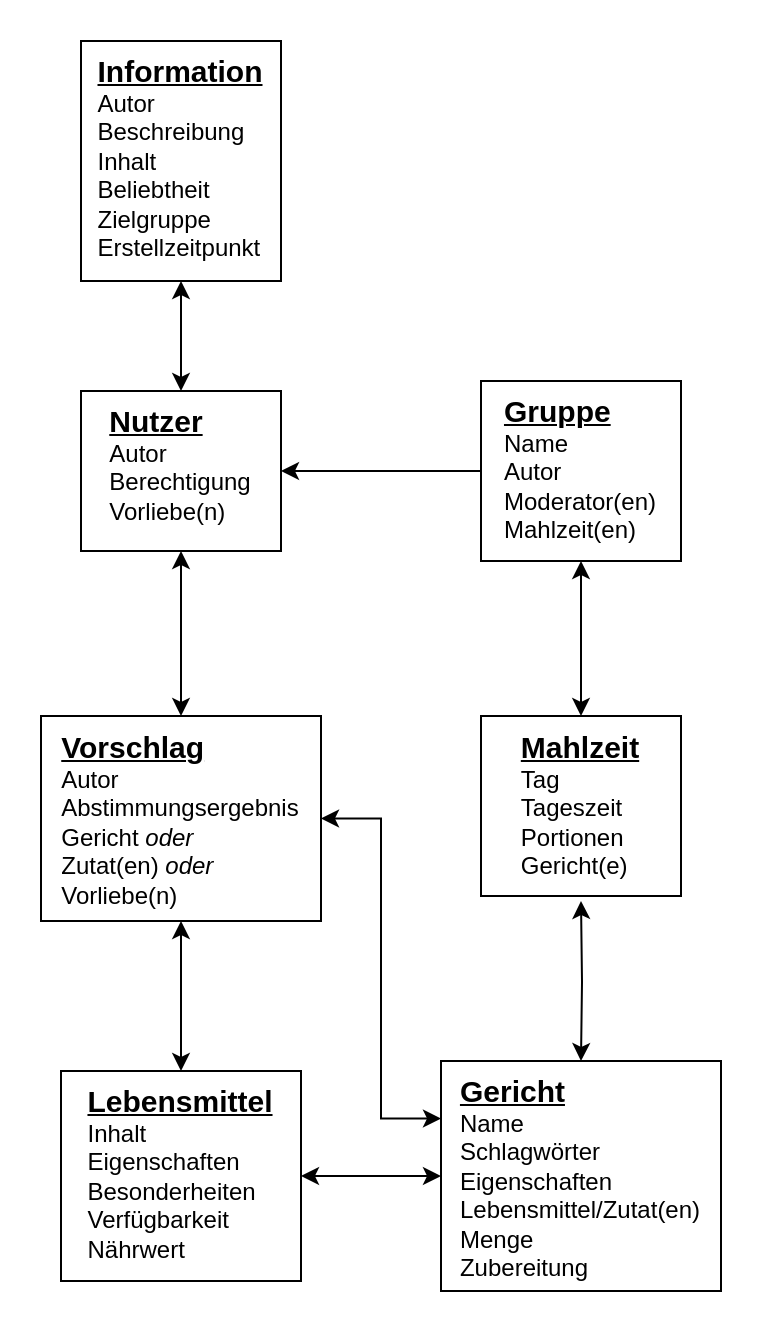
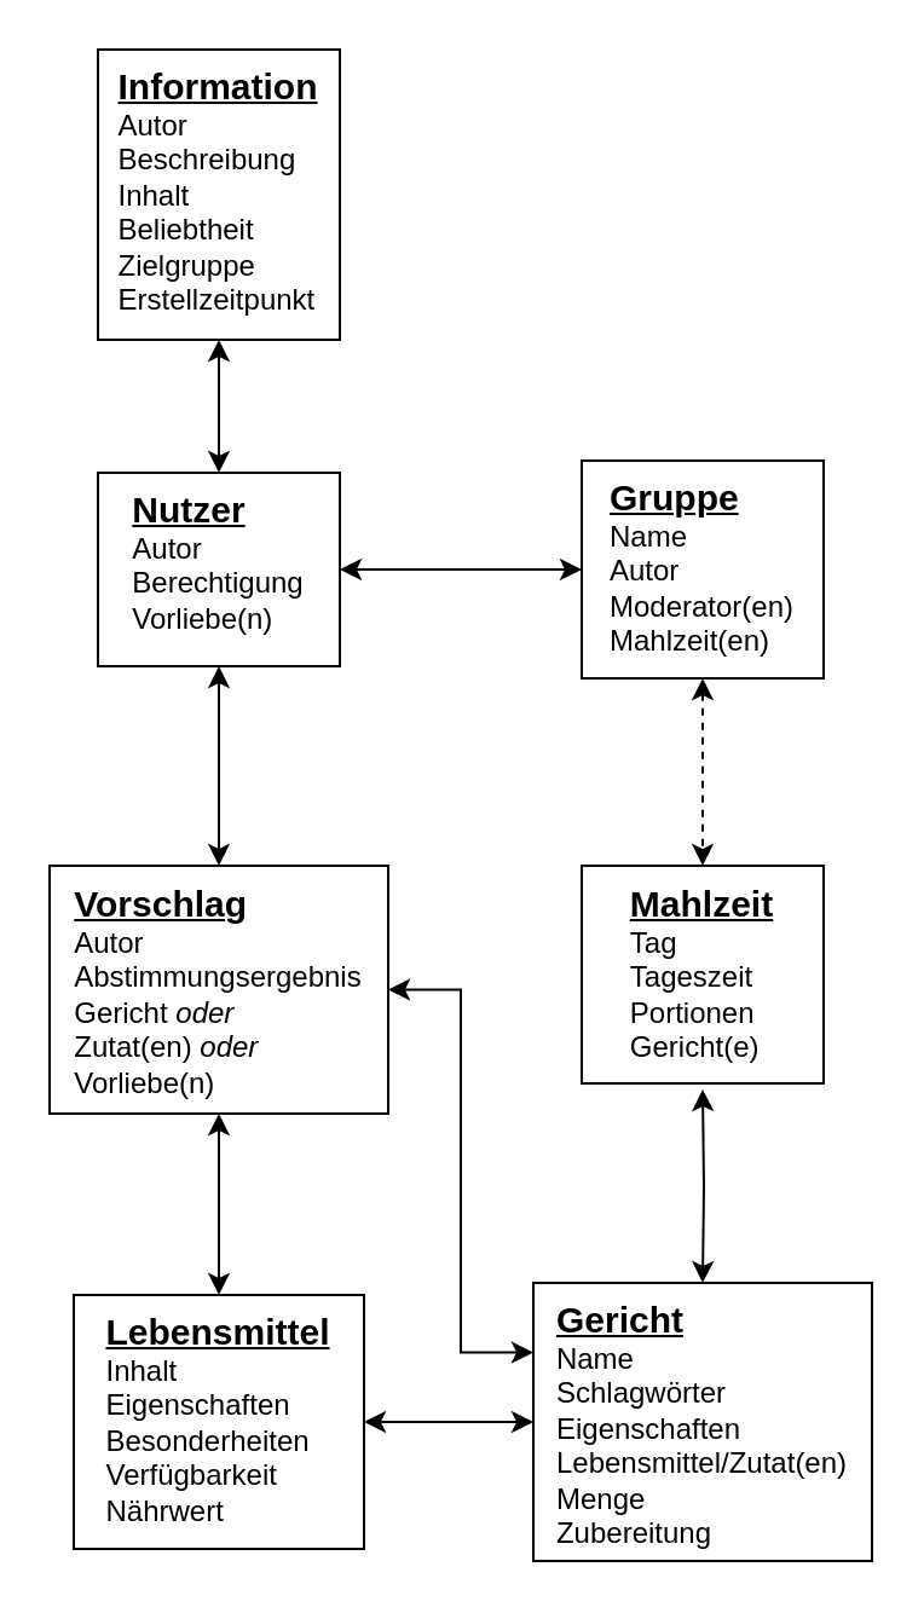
  <mxCell id="0" />
  <mxCell id="1" parent="0" />
- <mxCell id="2" value="" style="edgeStyle=orthogonalEdgeStyle;rounded=0;orthogonalLoop=1;jettySize=auto;html=1;startArrow=classic;startFill=1;endArrow=none;" edge="1" parent="1" source="4" target="6"><mxGeometry relative="1" as="geometry" /></mxCell>
+ <mxCell id="2" value="" style="edgeStyle=orthogonalEdgeStyle;rounded=0;orthogonalLoop=1;jettySize=auto;html=1;startArrow=classic;startFill=1;" edge="1" parent="1" source="4" target="6"><mxGeometry relative="1" as="geometry" /></mxCell>
  <mxCell id="3" style="edgeStyle=orthogonalEdgeStyle;rounded=0;orthogonalLoop=1;jettySize=auto;html=1;exitX=0.5;exitY=1;exitDx=0;exitDy=0;entryX=0.5;entryY=0;entryDx=0;entryDy=0;startArrow=classic;startFill=1;" edge="1" parent="1" source="4" target="14"><mxGeometry relative="1" as="geometry" /></mxCell>
  <mxCell id="4" value="&lt;div style=&quot;text-align: left&quot;&gt;&lt;b&gt;&lt;u&gt;&lt;font style=&quot;font-size: 15px&quot;&gt;Nutzer&lt;/font&gt;&lt;/u&gt;&lt;/b&gt;&lt;/div&gt;&lt;font style=&quot;font-size: 12px&quot;&gt;&lt;div style=&quot;text-align: left&quot;&gt;&lt;span&gt;Autor&lt;/span&gt;&lt;/div&gt;&lt;span&gt;&lt;div style=&quot;text-align: left&quot;&gt;&lt;span&gt;Berechtigung&lt;/span&gt;&lt;/div&gt;&lt;div style=&quot;text-align: left&quot;&gt;&lt;span&gt;Vorliebe(n)&lt;/span&gt;&lt;/div&gt;&lt;/span&gt;&lt;/font&gt;" style="rounded=0;whiteSpace=wrap;html=1;align=center;verticalAlign=top;" vertex="1" parent="1"><mxGeometry x="40" y="195" width="100" height="80" as="geometry" /></mxCell>
- <mxCell id="5" value="" style="edgeStyle=orthogonalEdgeStyle;rounded=0;orthogonalLoop=1;jettySize=auto;html=1;startArrow=classic;startFill=1;" edge="1" parent="1" source="6" target="8"><mxGeometry relative="1" as="geometry" /></mxCell>
+ <mxCell id="5" value="" style="edgeStyle=orthogonalEdgeStyle;rounded=0;orthogonalLoop=1;jettySize=auto;html=1;startArrow=classic;startFill=1;dashed=1;" edge="1" parent="1" source="6" target="8"><mxGeometry relative="1" as="geometry" /></mxCell>
  <mxCell id="6" value="&lt;div style=&quot;text-align: left&quot;&gt;&lt;b&gt;&lt;u&gt;&lt;font style=&quot;font-size: 15px&quot;&gt;Gruppe&lt;/font&gt;&lt;/u&gt;&lt;/b&gt;&lt;/div&gt;&lt;font style=&quot;font-size: 12px&quot;&gt;&lt;div style=&quot;text-align: left&quot;&gt;&lt;span&gt;Name&lt;/span&gt;&lt;/div&gt;&lt;span&gt;&lt;div style=&quot;text-align: left&quot;&gt;Autor&lt;/div&gt;&lt;div style=&quot;text-align: left&quot;&gt;Moderator(en)&lt;/div&gt;&lt;div style=&quot;text-align: left&quot;&gt;Mahlzeit(en)&lt;/div&gt;&lt;/span&gt;&lt;/font&gt;" style="rounded=0;whiteSpace=wrap;html=1;align=center;verticalAlign=top;" vertex="1" parent="1"><mxGeometry x="240" y="190" width="100" height="90" as="geometry" /></mxCell>
  <mxCell id="7" style="edgeStyle=orthogonalEdgeStyle;rounded=0;orthogonalLoop=1;jettySize=auto;html=1;startArrow=classic;startFill=1;" edge="1" parent="1" target="9"><mxGeometry relative="1" as="geometry"><mxPoint x="290" y="450" as="sourcePoint" /></mxGeometry></mxCell>
  <mxCell id="8" value="&lt;div style=&quot;text-align: left&quot;&gt;&lt;b&gt;&lt;u&gt;&lt;font style=&quot;font-size: 15px&quot;&gt;Mahlzeit&lt;/font&gt;&lt;/u&gt;&lt;/b&gt;&lt;/div&gt;&lt;font style=&quot;font-size: 12px&quot;&gt;&lt;div style=&quot;text-align: left&quot;&gt;Tag&lt;/div&gt;&lt;div style=&quot;text-align: left&quot;&gt;Tageszeit&lt;/div&gt;&lt;div style=&quot;text-align: left&quot;&gt;Portionen&lt;/div&gt;&lt;div style=&quot;text-align: left&quot;&gt;Gericht(e)&lt;/div&gt;&lt;/font&gt;" style="rounded=0;whiteSpace=wrap;html=1;align=center;verticalAlign=top;" vertex="1" parent="1"><mxGeometry x="240" y="357.5" width="100" height="90" as="geometry" /></mxCell>
  <mxCell id="9" value="&lt;div style=&quot;text-align: left&quot;&gt;&lt;b&gt;&lt;u&gt;&lt;font style=&quot;font-size: 15px&quot;&gt;Gericht&lt;/font&gt;&lt;/u&gt;&lt;/b&gt;&lt;/div&gt;&lt;font style=&quot;font-size: 12px&quot;&gt;&lt;div style=&quot;text-align: left&quot;&gt;Name&lt;/div&gt;&lt;div style=&quot;text-align: left&quot;&gt;Schlagwörter&lt;/div&gt;&lt;div style=&quot;text-align: left&quot;&gt;Eigenschaften&lt;/div&gt;&lt;div style=&quot;text-align: left&quot;&gt;Lebensmittel/Zutat(en)&lt;/div&gt;&lt;div style=&quot;text-align: left&quot;&gt;Menge&lt;/div&gt;&lt;div style=&quot;text-align: left&quot;&gt;Zubereitung&lt;/div&gt;&lt;/font&gt;" style="rounded=0;whiteSpace=wrap;html=1;align=center;verticalAlign=top;" vertex="1" parent="1"><mxGeometry x="220" y="530" width="140" height="115" as="geometry" /></mxCell>
  <mxCell id="10" style="edgeStyle=orthogonalEdgeStyle;rounded=0;orthogonalLoop=1;jettySize=auto;html=1;exitX=1;exitY=0.5;exitDx=0;exitDy=0;startArrow=classic;startFill=1;" edge="1" parent="1" source="11" target="9"><mxGeometry relative="1" as="geometry" /></mxCell>
  <mxCell id="11" value="&lt;div style=&quot;text-align: left&quot;&gt;&lt;b&gt;&lt;u&gt;&lt;font style=&quot;font-size: 15px&quot;&gt;Lebensmittel&lt;/font&gt;&lt;/u&gt;&lt;/b&gt;&lt;/div&gt;&lt;font style=&quot;font-size: 12px&quot;&gt;&lt;div style=&quot;text-align: left&quot;&gt;Inhalt&lt;/div&gt;&lt;div style=&quot;text-align: left&quot;&gt;Eigenschaften&lt;/div&gt;&lt;div style=&quot;text-align: left&quot;&gt;Besonderheiten&lt;/div&gt;&lt;div style=&quot;text-align: left&quot;&gt;Verfügbarkeit&lt;/div&gt;&lt;div style=&quot;text-align: left&quot;&gt;Nährwert&lt;/div&gt;&lt;/font&gt;" style="rounded=0;whiteSpace=wrap;html=1;align=center;verticalAlign=top;" vertex="1" parent="1"><mxGeometry x="30" y="535" width="120" height="105" as="geometry" /></mxCell>
  <mxCell id="12" style="edgeStyle=orthogonalEdgeStyle;rounded=0;orthogonalLoop=1;jettySize=auto;html=1;exitX=0.5;exitY=1;exitDx=0;exitDy=0;entryX=0.5;entryY=0;entryDx=0;entryDy=0;startArrow=classic;startFill=1;" edge="1" parent="1" source="14" target="11"><mxGeometry relative="1" as="geometry" /></mxCell>
  <mxCell id="13" style="edgeStyle=orthogonalEdgeStyle;rounded=0;orthogonalLoop=1;jettySize=auto;html=1;exitX=1;exitY=0.5;exitDx=0;exitDy=0;entryX=0;entryY=0.25;entryDx=0;entryDy=0;startArrow=classic;startFill=1;" edge="1" parent="1" source="14" target="9"><mxGeometry relative="1" as="geometry" /></mxCell>
  <mxCell id="14" value="&lt;div style=&quot;text-align: left&quot;&gt;&lt;b&gt;&lt;u&gt;&lt;font style=&quot;font-size: 15px&quot;&gt;Vorschlag&lt;/font&gt;&lt;/u&gt;&lt;/b&gt;&lt;/div&gt;&lt;font style=&quot;font-size: 12px&quot;&gt;&lt;div style=&quot;text-align: left&quot;&gt;&lt;span&gt;Autor&lt;/span&gt;&lt;/div&gt;&lt;div style=&quot;text-align: left&quot;&gt;&lt;span&gt;Abstimmungsergebnis&lt;/span&gt;&lt;/div&gt;&lt;span&gt;&lt;div style=&quot;text-align: left&quot;&gt;Gericht&amp;nbsp;&lt;i&gt;oder&lt;/i&gt;&lt;/div&gt;&lt;div style=&quot;text-align: left&quot;&gt;Zutat(en) &lt;i&gt;oder&lt;/i&gt;&lt;/div&gt;&lt;div style=&quot;text-align: left&quot;&gt;&lt;span&gt;Vorliebe(n)&lt;/span&gt;&lt;/div&gt;&lt;/span&gt;&lt;/font&gt;" style="rounded=0;whiteSpace=wrap;html=1;align=center;verticalAlign=top;" vertex="1" parent="1"><mxGeometry x="20" y="357.5" width="140" height="102.5" as="geometry" /></mxCell>
  <mxCell id="15" style="edgeStyle=orthogonalEdgeStyle;rounded=0;orthogonalLoop=1;jettySize=auto;html=1;exitX=0.5;exitY=1;exitDx=0;exitDy=0;startArrow=classic;startFill=1;" edge="1" parent="1" source="16" target="4"><mxGeometry relative="1" as="geometry" /></mxCell>
  <mxCell id="16" value="&lt;div style=&quot;text-align: left&quot;&gt;&lt;b&gt;&lt;u&gt;&lt;font style=&quot;font-size: 15px&quot;&gt;Information&lt;/font&gt;&lt;/u&gt;&lt;/b&gt;&lt;/div&gt;&lt;font style=&quot;font-size: 12px&quot;&gt;&lt;div style=&quot;text-align: left&quot;&gt;&lt;span&gt;Autor&lt;/span&gt;&lt;/div&gt;&lt;div style=&quot;text-align: left&quot;&gt;&lt;span&gt;Beschreibung&lt;/span&gt;&lt;/div&gt;&lt;div style=&quot;text-align: left&quot;&gt;&lt;span&gt;Inhalt&lt;/span&gt;&lt;/div&gt;&lt;span&gt;&lt;div style=&quot;text-align: left&quot;&gt;Beliebtheit&lt;/div&gt;&lt;div style=&quot;text-align: left&quot;&gt;Zielgruppe&lt;/div&gt;&lt;div style=&quot;text-align: left&quot;&gt;Erstellzeitpunkt&lt;/div&gt;&lt;/span&gt;&lt;/font&gt;" style="rounded=0;whiteSpace=wrap;html=1;align=center;verticalAlign=top;" vertex="1" parent="1"><mxGeometry x="40" y="20" width="100" height="120" as="geometry" /></mxCell>
